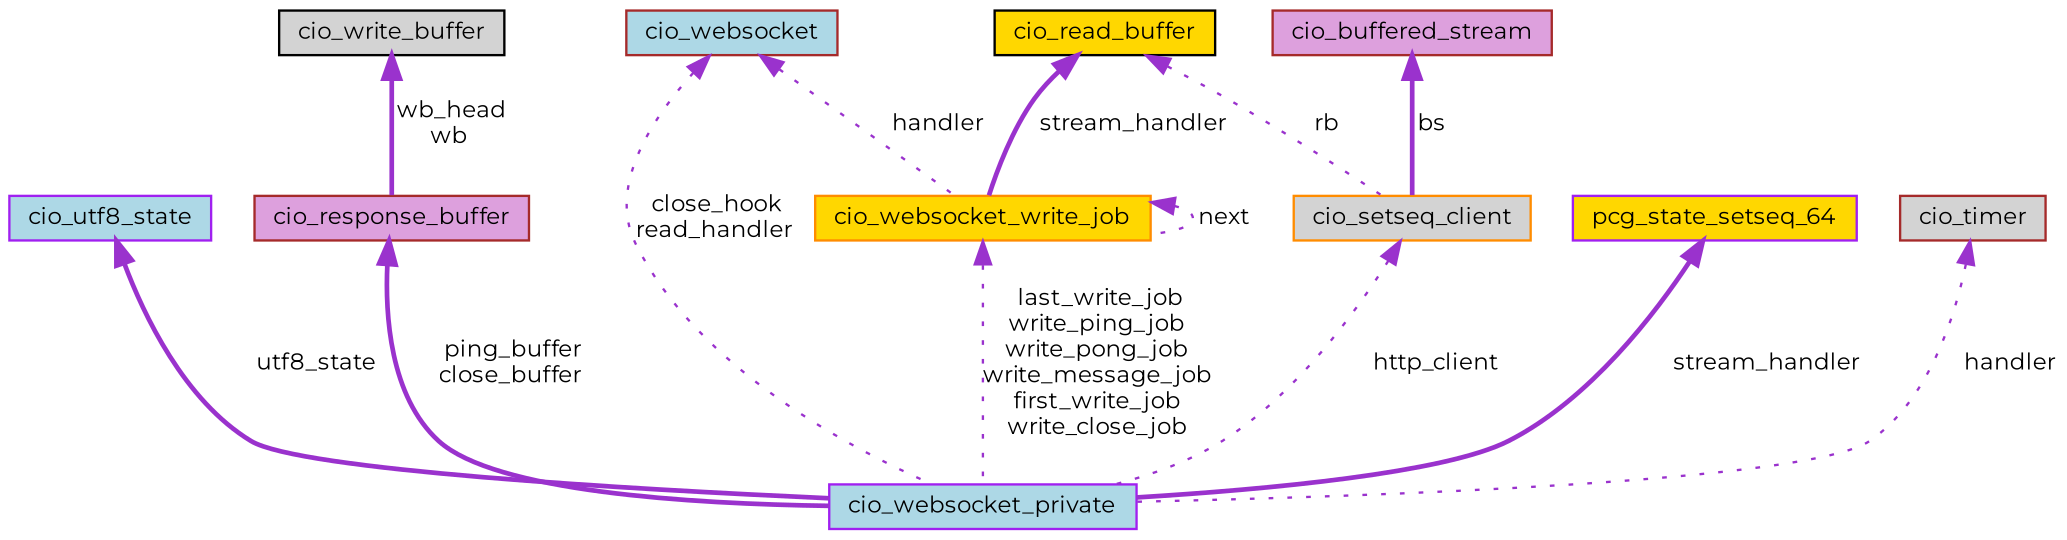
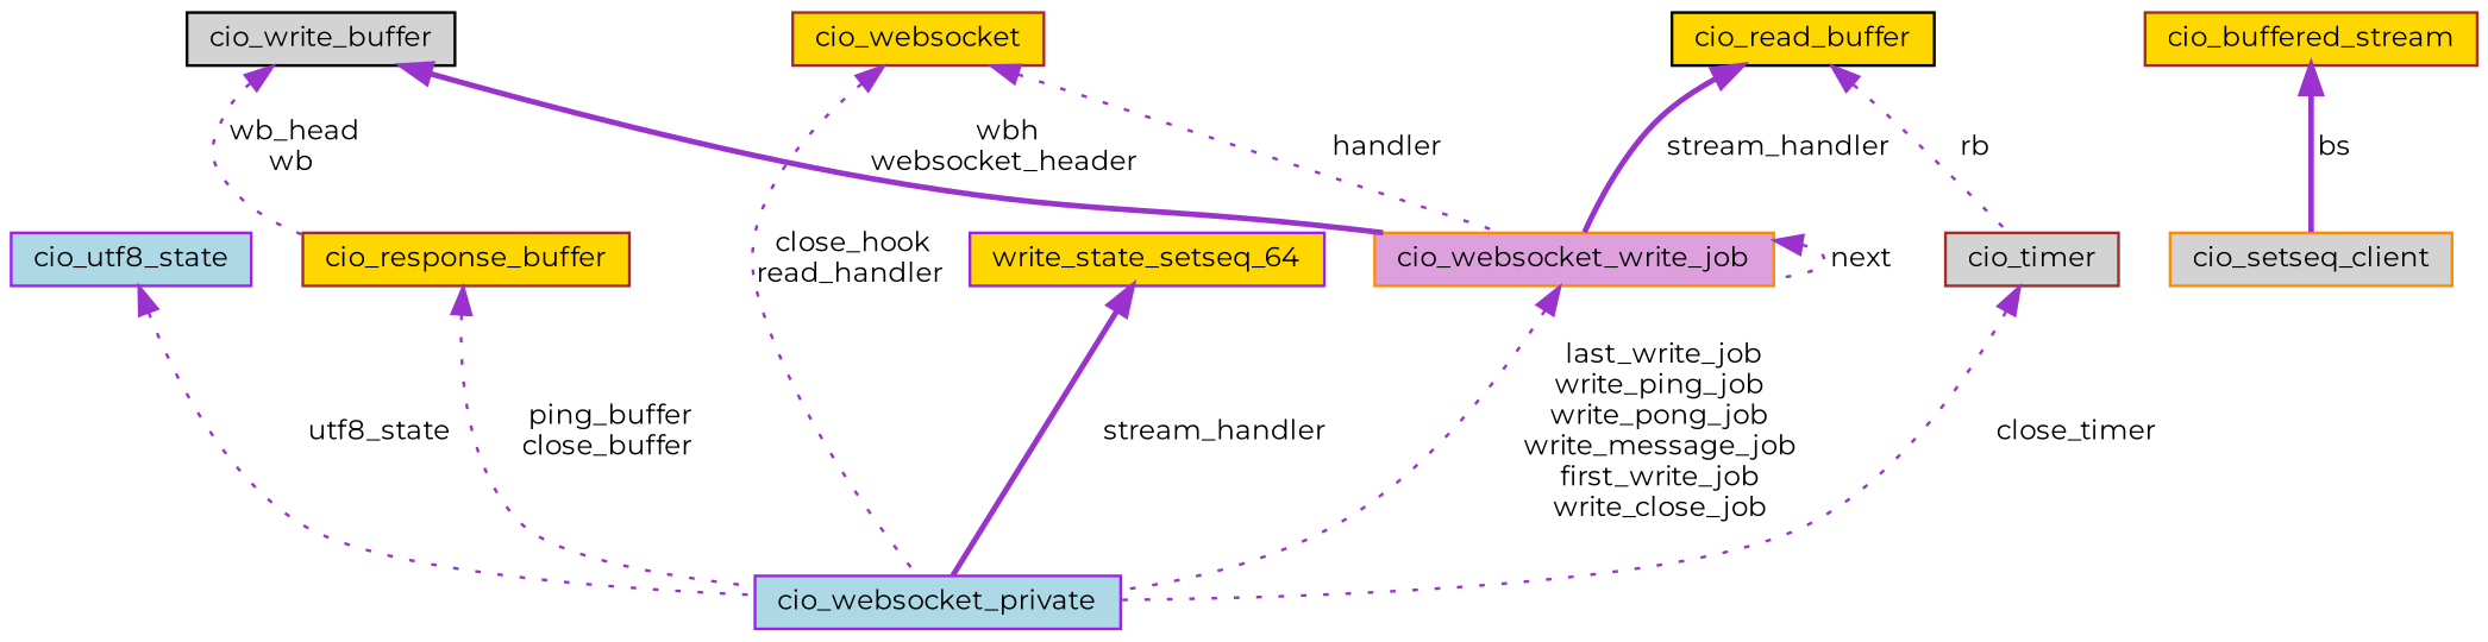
  digraph {
    fontname=Montserrat
    rankdir=TB
    node [color=brown fillcolor=lightblue fontname=Montserrat fontsize=10 shape=record style=filled]
    edge [color=darkorchid3 dir=back fontname=Montserrat fontsize=10 labelfontname=Helvetica labelfontsize=10 style=dotted]
    n1 [color=purple fontcolor=black height=0.2 label=cio_websocket_private width=0.4]
    n2 [color=purple height=0.2 label=cio_utf8_state width=0.4]
-   n3 [fillcolor=plum height=0.2 label=cio_response_buffer width=0.4]
+   n3 [fillcolor=gold height=0.2 label=cio_response_buffer width=0.4]
    n4 [color=black fillcolor=lightgrey height=0.2 label=cio_write_buffer width=0.4]
-   n5 [color=darkorange fillcolor=gold height=0.2 label=cio_websocket_write_job width=0.4]
-   n6 [color=purple fillcolor=gold height=0.2 label=pcg_state_setseq_64 width=0.4]
-   n7 [height=0.2 label=cio_websocket width=0.4]
+   n5 [color=darkorange fillcolor=plum height=0.2 label=cio_websocket_write_job width=0.4]
+   n6 [color=purple fillcolor=gold height=0.2 label=write_state_setseq_64 width=0.4]
+   n7 [fillcolor=gold height=0.2 label=cio_websocket width=0.4]
    n8 [color=darkorange fillcolor=lightgrey height=0.2 label=cio_setseq_client width=0.4]
    n9 [color=black fillcolor=gold height=0.2 label=cio_read_buffer width=0.4]
-   n10 [fillcolor=plum height=0.2 label=cio_buffered_stream width=0.4]
+   n10 [fillcolor=gold height=0.2 label=cio_buffered_stream width=0.4]
    n11 [fillcolor=lightgrey height=0.2 label=cio_timer width=0.4]
-   n2 -> n1 [label=" utf8_state" style=bold]
-   n3 -> n1 [label=" ping_buffer\nclose_buffer" style=bold]
-   n4 -> n3 [label=" wb_head\nwb" style=bold]
+   n2 -> n1 [label=" utf8_state"]
+   n3 -> n1 [label=" ping_buffer\nclose_buffer"]
+   n4 -> n3 [label=" wb_head\nwb"]
+   n4 -> n5 [label=" wbh\nwebsocket_header" style=bold]
    n5 -> n1 [label=" last_write_job\nwrite_ping_job\nwrite_pong_job\nwrite_message_job\nfirst_write_job\nwrite_close_job"]
    n5 -> n5 [label=" next"]
    n6 -> n1 [label=" stream_handler" style=bold]
    n7 -> n1 [label=" close_hook\nread_handler"]
    n7 -> n5 [label=" handler"]
-   n8 -> n1 [label=" http_client"]
    n9 -> n5 [label=" stream_handler" style=bold]
-   n9 -> n8 [label=" rb"]
+   n9 -> n11 [label=" rb"]
    n10 -> n8 [label=" bs" style=bold]
-   n11 -> n1 [label=" handler"]
+   n11 -> n1 [label=" close_timer"]
  }
